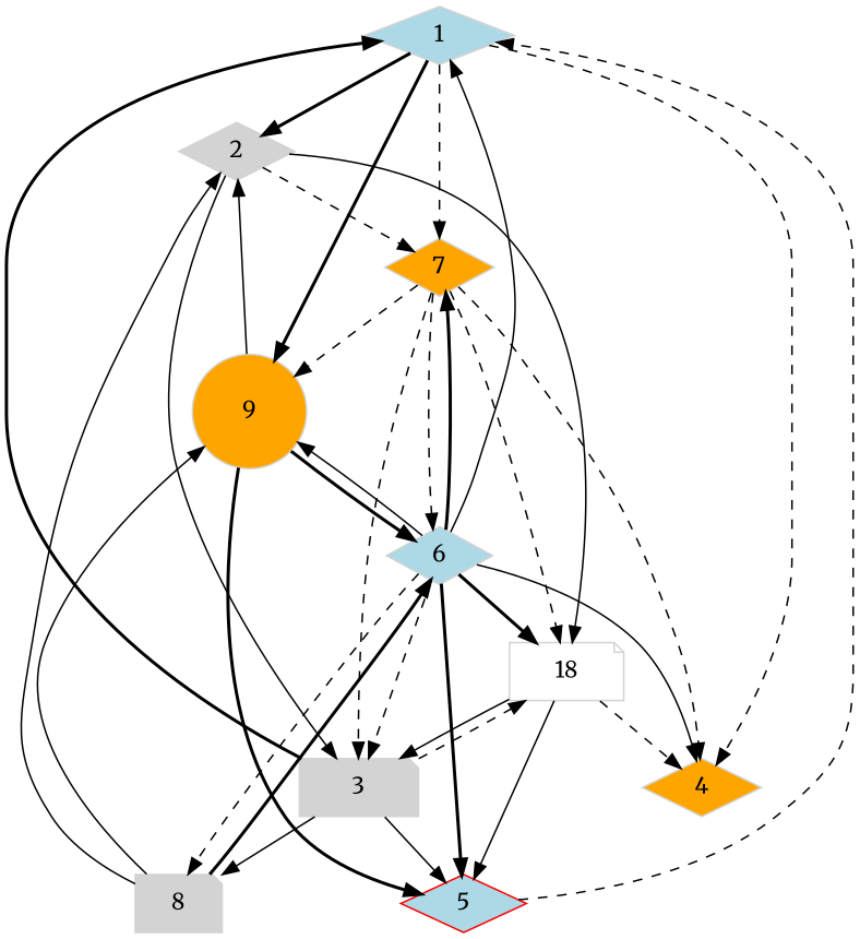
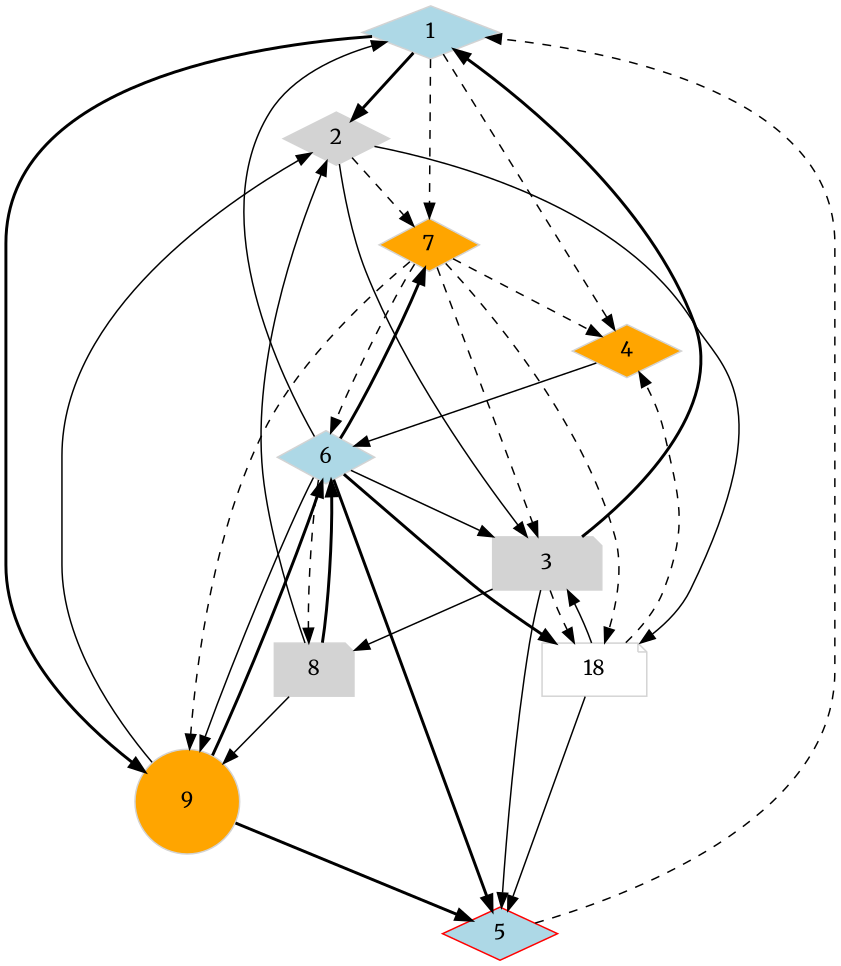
  digraph {
    fontname=Merriweather
    node [color=lightgrey fillcolor=lightblue fontname=Merriweather shape=diamond style=filled]
    edge [fontname=Merriweather style=dashed]
    n1 [label=1 width=1.28824]
    n2 [fillcolor=lightgrey label=2 width=0.99967]
    n3 [fillcolor=orange label=4 width=1.02135]
    n4 [fillcolor=orange label=7 width=0.94423]
    n5 [fillcolor=orange label=9 shape=circle width=0.98047]
    n6 [fillcolor=lightgrey label=3 shape=note width=1.02693]
    n7 [fillcolor=white label=18 shape=note width=0.99025]
    n8 [label=6 width=0.91732]
    n9 [color=red label=5 width=1.08657]
    n10 [fillcolor=lightgrey label=8 shape=note width=0.74496]
    n1 -> n2 [style=bold]
    n1 -> n3
    n1 -> n4
    n1 -> n5 [style=bold]
    n2 -> n4
    n2 -> n6 [style=solid]
    n2 -> n7 [style=solid]
    n4 -> n3
    n4 -> n5
    n4 -> n6
    n4 -> n7
    n4 -> n8
    n5 -> n2 [style=solid]
    n5 -> n8 [style=bold]
    n5 -> n9 [style=bold]
    n6 -> n1 [style=bold]
    n6 -> n7
    n6 -> n9 [style=solid]
    n6 -> n10 [style=solid]
    n7 -> n3
    n7 -> n6 [style=solid]
    n7 -> n9 [style=solid]
    n8 -> n1 [style=solid]
-   n8 -> n3 [style=solid]
+   n3 -> n8 [style=solid]
    n8 -> n4 [style=bold]
    n8 -> n5 [style=solid]
-   n8 -> n6
+   n8 -> n6 [style=solid]
    n8 -> n7 [style=bold]
    n8 -> n9 [style=bold]
    n8 -> n10
    n9 -> n1
    n10 -> n2 [style=solid]
    n10 -> n5 [style=solid]
    n10 -> n8 [style=bold]
  }
